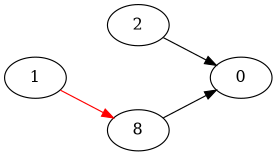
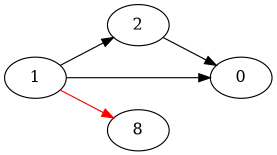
  strict digraph {
    rankdir=LR
    1
    2
    n3 [label=0]
    8
-   8 -> n3
+   1 -> 2
+   1 -> n3
    1 -> 8 [color=red]
    2 -> n3
  }
